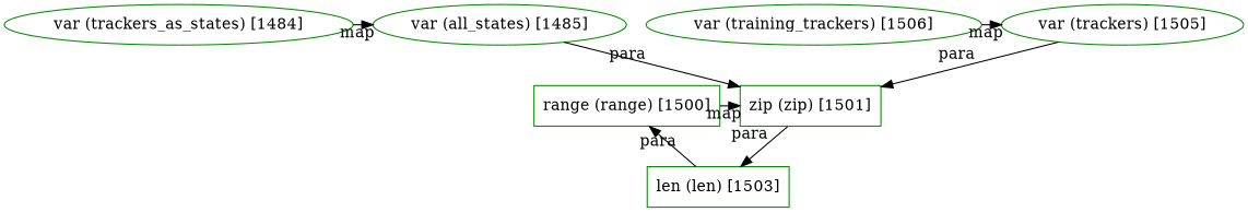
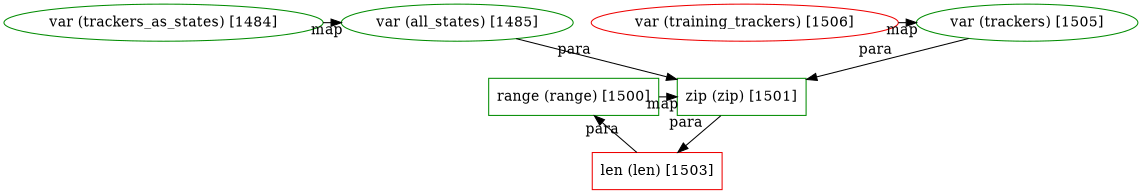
  digraph {
    node [color=green4 shape=ellipse]
    edge [xlabel=para]
    n1 [label="range (range) [1500]" shape=box]
    n2 [label="zip (zip) [1501]" shape=box]
    n3 [label="var (all_states) [1485]"]
    n4 [label="var (trackers_as_states) [1484]"]
    n5 [label="var (trackers) [1505]"]
-   n6 [label="var (training_trackers) [1506]"]
-   n7 [label="len (len) [1503]" shape=box]
+   n6 [color=red2 label="var (training_trackers) [1506]"]
+   n7 [color=red2 label="len (len) [1503]" shape=box]
    subgraph sub_1 {
      rank=same
      n1
      n2
    }
    subgraph sub_2 {
      rank=same
      n3
      n4
    }
    subgraph sub_3 {
      rank=same
      n5
      n6
    }
    n1 -> n2 [xlabel=map]
    n2 -> n7
    n3 -> n2
    n4 -> n3 [xlabel=map]
    n5 -> n2
    n6 -> n5 [xlabel=map]
    n7 -> n1
  }
